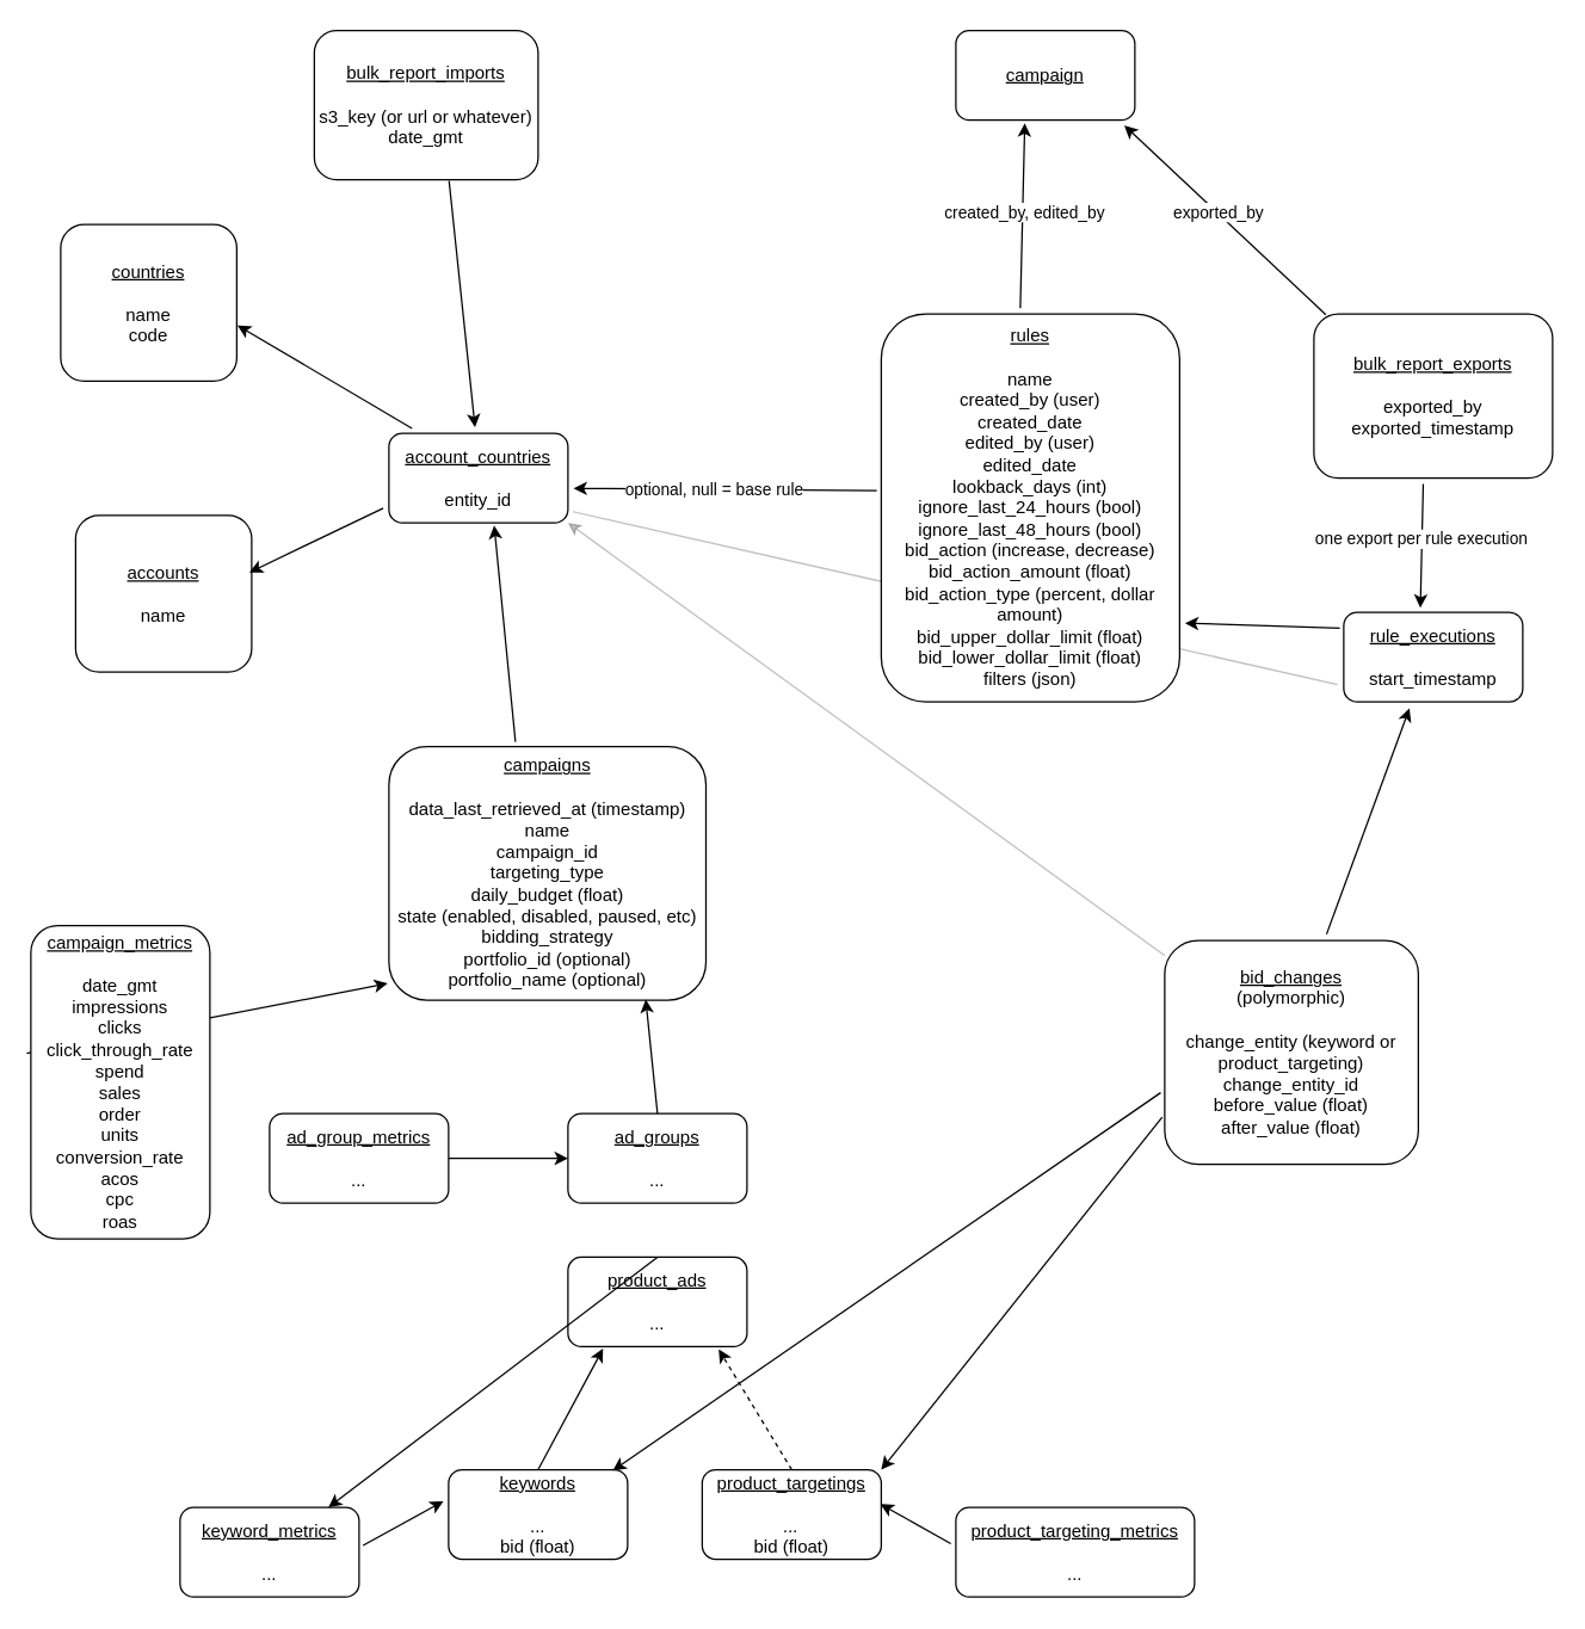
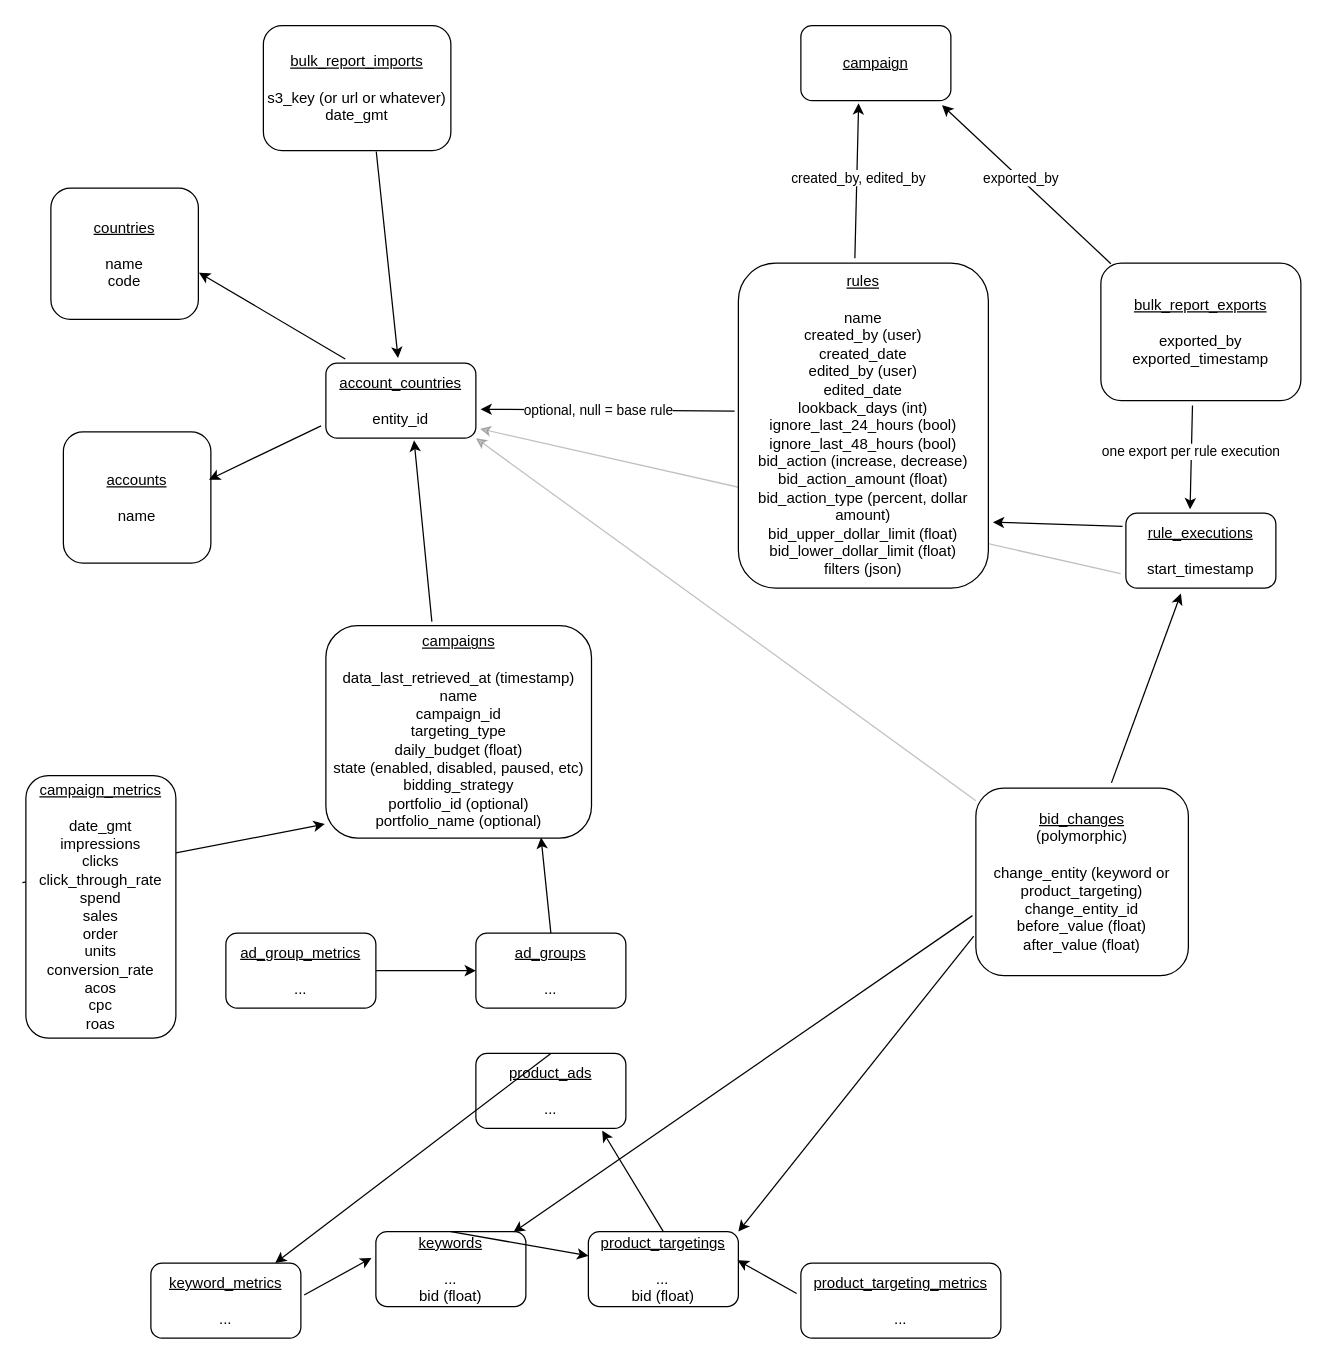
  <mxCell id="0" />
  <mxCell id="1" parent="0" />
- <mxCell id="2" value="" style="endArrow=none;html=1;rounded=0;exitX=-0.035;exitY=0.807;exitDx=0;exitDy=0;exitPerimeter=0;entryX=1.027;entryY=0.875;entryDx=0;entryDy=0;strokeWidth=1;entryPerimeter=0;opacity=25;" edge="1" parent="1" source="39" target="3"><mxGeometry width="50" height="50" relative="1" as="geometry"><mxPoint x="870" y="595" as="sourcePoint" /><mxPoint x="470" y="305" as="targetPoint" /></mxGeometry></mxCell>
+ <mxCell id="2" value="" style="endArrow=classic;html=1;rounded=0;exitX=-0.035;exitY=0.807;exitDx=0;exitDy=0;exitPerimeter=0;entryX=1.027;entryY=0.875;entryDx=0;entryDy=0;strokeWidth=1;entryPerimeter=0;opacity=25;" edge="1" parent="1" source="39" target="3"><mxGeometry width="50" height="50" relative="1" as="geometry"><mxPoint x="870" y="595" as="sourcePoint" /><mxPoint x="470" y="305" as="targetPoint" /></mxGeometry></mxCell>
  <mxCell id="3" value="&lt;u&gt;account_countries&lt;br&gt;&lt;/u&gt;&lt;br&gt;entity_id" style="rounded=1;whiteSpace=wrap;html=1;" parent="1" vertex="1"><mxGeometry x="260" y="290" width="120" height="60" as="geometry" /></mxCell>
  <mxCell id="4" value="" style="endArrow=classic;html=1;rounded=0;entryX=1.031;entryY=0.615;entryDx=0;entryDy=0;entryPerimeter=0;exitX=-0.015;exitY=0.455;exitDx=0;exitDy=0;exitPerimeter=0;" parent="1" source="45" target="3" edge="1"><mxGeometry width="50" height="50" relative="1" as="geometry"><mxPoint x="460.92" y="370.38" as="sourcePoint" /><mxPoint x="342" y="335" as="targetPoint" /></mxGeometry></mxCell>
  <mxCell id="5" value="optional, null = base rule" style="edgeLabel;html=1;align=center;verticalAlign=middle;resizable=0;points=[];" vertex="1" connectable="0" parent="4"><mxGeometry x="0.086" relative="1" as="geometry"><mxPoint as="offset" /></mxGeometry></mxCell>
  <mxCell id="6" value="&lt;u&gt;countries&lt;/u&gt;&lt;br&gt;&lt;br&gt;name&lt;br&gt;code" style="rounded=1;whiteSpace=wrap;html=1;" parent="1" vertex="1"><mxGeometry x="40" y="150" width="118" height="105" as="geometry" /></mxCell>
  <mxCell id="7" value="&lt;u&gt;campaign&lt;/u&gt;" style="rounded=1;whiteSpace=wrap;html=1;" parent="1" vertex="1"><mxGeometry x="640" y="20" width="120" height="60" as="geometry" /></mxCell>
  <mxCell id="8" value="" style="endArrow=classic;html=1;rounded=0;entryX=0.385;entryY=1.035;entryDx=0;entryDy=0;exitX=0.466;exitY=-0.015;exitDx=0;exitDy=0;exitPerimeter=0;entryPerimeter=0;" parent="1" source="45" target="7" edge="1"><mxGeometry width="50" height="50" relative="1" as="geometry"><mxPoint x="752" y="465" as="sourcePoint" /><mxPoint x="752" y="395" as="targetPoint" /></mxGeometry></mxCell>
  <mxCell id="9" value="created_by, edited_by" style="edgeLabel;html=1;align=center;verticalAlign=middle;resizable=0;points=[];" parent="8" vertex="1" connectable="0"><mxGeometry x="0.046" y="-1" relative="1" as="geometry"><mxPoint as="offset" /></mxGeometry></mxCell>
  <mxCell id="10" value="&lt;u&gt;bulk_report_imports&lt;br&gt;&lt;/u&gt;&lt;br&gt;s3_key (or url or whatever)&lt;br&gt;date_gmt" style="rounded=1;whiteSpace=wrap;html=1;" parent="1" vertex="1"><mxGeometry x="210" y="20" width="150" height="100" as="geometry" /></mxCell>
  <mxCell id="11" value="&lt;u&gt;bulk_report_exports&lt;/u&gt;&lt;br&gt;&lt;br&gt;exported_by&lt;br&gt;exported_timestamp" style="rounded=1;whiteSpace=wrap;html=1;" parent="1" vertex="1"><mxGeometry x="880" y="210" width="160" height="110" as="geometry" /></mxCell>
  <mxCell id="12" value="" style="endArrow=classic;html=1;rounded=0;entryX=0.941;entryY=1.06;entryDx=0;entryDy=0;exitX=0.05;exitY=0.004;exitDx=0;exitDy=0;entryPerimeter=0;exitPerimeter=0;" parent="1" source="11" target="7" edge="1"><mxGeometry width="50" height="50" relative="1" as="geometry"><mxPoint x="920" y="70" as="sourcePoint" /><mxPoint x="792" y="25" as="targetPoint" /></mxGeometry></mxCell>
  <mxCell id="13" value="exported_by" style="edgeLabel;html=1;align=center;verticalAlign=middle;resizable=0;points=[];" parent="12" vertex="1" connectable="0"><mxGeometry x="0.074" relative="1" as="geometry"><mxPoint as="offset" /></mxGeometry></mxCell>
  <mxCell id="14" value="&lt;u&gt;bid_changes&lt;/u&gt;&lt;br&gt;(polymorphic)&lt;br&gt;&lt;br&gt;change_entity (keyword or product_targeting)&lt;br&gt;change_entity_id&lt;br&gt;before_value (float)&lt;br&gt;after_value (float)" style="whiteSpace=wrap;html=1;rounded=1;" parent="1" vertex="1"><mxGeometry x="780" y="630" width="170" height="150" as="geometry" /></mxCell>
  <mxCell id="15" value="" style="endArrow=classic;html=1;rounded=0;entryX=0.481;entryY=-0.067;entryDx=0;entryDy=0;entryPerimeter=0;exitX=0.602;exitY=1.007;exitDx=0;exitDy=0;exitPerimeter=0;" parent="1" source="10" target="3" edge="1"><mxGeometry width="50" height="50" relative="1" as="geometry"><mxPoint x="300" y="210" as="sourcePoint" /><mxPoint x="350" y="160" as="targetPoint" /></mxGeometry></mxCell>
  <mxCell id="16" value="&lt;u&gt;campaigns&lt;/u&gt;&lt;br&gt;&lt;br&gt;data_last_retrieved_at (timestamp)&lt;br&gt;name&lt;br&gt;campaign_id&lt;br&gt;targeting_type&lt;br&gt;daily_budget (float)&lt;br&gt;state (enabled, disabled, paused, etc)&lt;br&gt;bidding_strategy&lt;br&gt;portfolio_id (optional)&lt;br&gt;portfolio_name (optional)" style="rounded=1;whiteSpace=wrap;html=1;" parent="1" vertex="1"><mxGeometry x="260" y="500" width="212.5" height="170" as="geometry" /></mxCell>
  <mxCell id="17" value="" style="endArrow=classic;html=1;rounded=0;exitX=0.399;exitY=-0.019;exitDx=0;exitDy=0;exitPerimeter=0;entryX=0.588;entryY=1.03;entryDx=0;entryDy=0;entryPerimeter=0;" parent="1" source="16" target="3" edge="1"><mxGeometry width="50" height="50" relative="1" as="geometry"><mxPoint x="330" y="500" as="sourcePoint" /><mxPoint x="356" y="430" as="targetPoint" /></mxGeometry></mxCell>
  <mxCell id="18" value="&lt;u&gt;ad_groups&lt;/u&gt;&lt;br&gt;&lt;br&gt;..." style="rounded=1;whiteSpace=wrap;html=1;" parent="1" vertex="1"><mxGeometry x="380" y="746" width="120" height="60" as="geometry" /></mxCell>
  <mxCell id="19" value="&lt;u&gt;keywords&lt;/u&gt;&lt;br&gt;&lt;br&gt;...&lt;br&gt;bid (float)" style="rounded=1;whiteSpace=wrap;html=1;" parent="1" vertex="1"><mxGeometry x="300" y="984.75" width="120" height="60" as="geometry" /></mxCell>
  <mxCell id="20" value="&lt;u&gt;product_ads&lt;/u&gt;&lt;br&gt;&lt;br&gt;..." style="rounded=1;whiteSpace=wrap;html=1;" parent="1" vertex="1"><mxGeometry x="380" y="842.25" width="120" height="60" as="geometry" /></mxCell>
  <mxCell id="21" value="&lt;u&gt;product_targetings&lt;/u&gt;&lt;br&gt;&lt;br&gt;&lt;i&gt;...&lt;br&gt;&lt;/i&gt;bid (float)" style="rounded=1;whiteSpace=wrap;html=1;" parent="1" vertex="1"><mxGeometry x="470" y="984.75" width="120" height="60" as="geometry" /></mxCell>
  <mxCell id="22" value="" style="endArrow=classic;html=1;rounded=0;exitX=0.5;exitY=0;exitDx=0;exitDy=0;entryX=0.81;entryY=0.997;entryDx=0;entryDy=0;entryPerimeter=0;" parent="1" source="18" target="16" edge="1"><mxGeometry width="50" height="50" relative="1" as="geometry"><mxPoint x="530" y="690" as="sourcePoint" /><mxPoint x="580" y="640" as="targetPoint" /></mxGeometry></mxCell>
  <mxCell id="23" value="" style="endArrow=classic;html=1;rounded=0;exitX=0.5;exitY=0;exitDx=0;exitDy=0;" parent="1" source="20" target="30" edge="1"><mxGeometry width="50" height="50" relative="1" as="geometry"><mxPoint x="280" y="849.75" as="sourcePoint" /><mxPoint x="330" y="799.75" as="targetPoint" /></mxGeometry></mxCell>
- <mxCell id="24" value="" style="endArrow=classic;html=1;rounded=0;entryX=0.196;entryY=1.022;entryDx=0;entryDy=0;entryPerimeter=0;exitX=0.5;exitY=0;exitDx=0;exitDy=0;" parent="1" source="19" target="20" edge="1"><mxGeometry width="50" height="50" relative="1" as="geometry"><mxPoint x="220" y="981.75" as="sourcePoint" /><mxPoint x="270" y="931.75" as="targetPoint" /></mxGeometry></mxCell>
- <mxCell id="25" value="" style="endArrow=classic;html=1;rounded=0;entryX=0.842;entryY=1.03;entryDx=0;entryDy=0;entryPerimeter=0;exitX=0.5;exitY=0;exitDx=0;exitDy=0;dashed=1;" parent="1" source="21" target="20" edge="1"><mxGeometry width="50" height="50" relative="1" as="geometry"><mxPoint x="470" y="981.75" as="sourcePoint" /><mxPoint x="520" y="931.75" as="targetPoint" /></mxGeometry></mxCell>
+ <mxCell id="24" value="" style="endArrow=classic;html=1;rounded=0;exitX=0.5;exitY=0;exitDx=0;exitDy=0;" parent="1" source="19" target="21" edge="1"><mxGeometry width="50" height="50" relative="1" as="geometry"><mxPoint x="220" y="981.75" as="sourcePoint" /><mxPoint x="270" y="931.75" as="targetPoint" /></mxGeometry></mxCell>
+ <mxCell id="25" value="" style="endArrow=classic;html=1;rounded=0;entryX=0.842;entryY=1.03;entryDx=0;entryDy=0;entryPerimeter=0;exitX=0.5;exitY=0;exitDx=0;exitDy=0;" parent="1" source="21" target="20" edge="1"><mxGeometry width="50" height="50" relative="1" as="geometry"><mxPoint x="470" y="981.75" as="sourcePoint" /><mxPoint x="520" y="931.75" as="targetPoint" /></mxGeometry></mxCell>
  <mxCell id="26" value="" style="endArrow=classic;html=1;rounded=0;exitX=-0.023;exitY=0.408;exitDx=0;exitDy=0;exitPerimeter=0;entryX=-0.004;entryY=0.934;entryDx=0;entryDy=0;entryPerimeter=0;" parent="1" source="29" target="16" edge="1"><mxGeometry width="50" height="50" relative="1" as="geometry"><mxPoint x="780" y="622" as="sourcePoint" /><mxPoint x="830" y="572" as="targetPoint" /></mxGeometry></mxCell>
  <mxCell id="27" value="&lt;u&gt;ad_group_metrics&lt;/u&gt;&lt;br&gt;&lt;br&gt;..." style="rounded=1;whiteSpace=wrap;html=1;" parent="1" vertex="1"><mxGeometry x="180" y="746" width="120" height="60" as="geometry" /></mxCell>
  <mxCell id="28" value="&lt;u&gt;product_targeting_metrics&lt;/u&gt;&lt;br&gt;&lt;br&gt;..." style="rounded=1;whiteSpace=wrap;html=1;" parent="1" vertex="1"><mxGeometry x="640" y="1010" width="160" height="60" as="geometry" /></mxCell>
  <mxCell id="29" value="&lt;u&gt;campaign_metrics&lt;/u&gt;&lt;br&gt;&lt;br&gt;date_gmt&lt;br&gt;impressions&lt;br&gt;clicks&lt;br&gt;click_through_rate&lt;br&gt;spend&lt;br&gt;sales&lt;br&gt;order&lt;br&gt;units&lt;br&gt;conversion_rate&lt;br&gt;acos&lt;br&gt;cpc&lt;br&gt;roas" style="rounded=1;whiteSpace=wrap;html=1;" parent="1" vertex="1"><mxGeometry x="20" y="620" width="120" height="210" as="geometry" /></mxCell>
  <mxCell id="30" value="&lt;u&gt;keyword_metrics&lt;/u&gt;&lt;br&gt;&lt;br&gt;..." style="rounded=1;whiteSpace=wrap;html=1;" parent="1" vertex="1"><mxGeometry x="120" y="1010" width="120" height="60" as="geometry" /></mxCell>
  <mxCell id="31" value="" style="endArrow=classic;html=1;rounded=0;exitX=1;exitY=0.5;exitDx=0;exitDy=0;entryX=0;entryY=0.5;entryDx=0;entryDy=0;" parent="1" source="27" target="18" edge="1"><mxGeometry width="50" height="50" relative="1" as="geometry"><mxPoint x="540" y="770" as="sourcePoint" /><mxPoint x="280" y="820" as="targetPoint" /></mxGeometry></mxCell>
  <mxCell id="32" value="" style="endArrow=classic;html=1;rounded=0;exitX=1.022;exitY=0.426;exitDx=0;exitDy=0;exitPerimeter=0;entryX=-0.029;entryY=0.351;entryDx=0;entryDy=0;entryPerimeter=0;" parent="1" source="30" target="19" edge="1"><mxGeometry width="50" height="50" relative="1" as="geometry"><mxPoint x="120" y="920" as="sourcePoint" /><mxPoint x="170" y="870" as="targetPoint" /></mxGeometry></mxCell>
  <mxCell id="33" value="" style="endArrow=classic;html=1;rounded=0;exitX=-0.021;exitY=0.405;exitDx=0;exitDy=0;exitPerimeter=0;entryX=0.995;entryY=0.383;entryDx=0;entryDy=0;entryPerimeter=0;" parent="1" source="28" target="21" edge="1"><mxGeometry width="50" height="50" relative="1" as="geometry"><mxPoint x="130" y="930" as="sourcePoint" /><mxPoint x="180" y="880" as="targetPoint" /></mxGeometry></mxCell>
  <mxCell id="34" value="&lt;u&gt;accounts&lt;/u&gt;&lt;br&gt;&lt;br&gt;name" style="rounded=1;whiteSpace=wrap;html=1;" parent="1" vertex="1"><mxGeometry x="50" y="345" width="118" height="105" as="geometry" /></mxCell>
  <mxCell id="35" value="" style="endArrow=classic;html=1;rounded=0;exitX=0.129;exitY=-0.056;exitDx=0;exitDy=0;exitPerimeter=0;entryX=1.004;entryY=0.644;entryDx=0;entryDy=0;entryPerimeter=0;" parent="1" source="3" target="6" edge="1"><mxGeometry width="50" height="50" relative="1" as="geometry"><mxPoint x="210" y="260" as="sourcePoint" /><mxPoint x="260" y="210" as="targetPoint" /></mxGeometry></mxCell>
  <mxCell id="36" value="" style="endArrow=classic;html=1;rounded=0;entryX=0.987;entryY=0.364;entryDx=0;entryDy=0;entryPerimeter=0;exitX=-0.032;exitY=0.836;exitDx=0;exitDy=0;exitPerimeter=0;" parent="1" source="3" target="34" edge="1"><mxGeometry width="50" height="50" relative="1" as="geometry"><mxPoint x="190" y="430" as="sourcePoint" /><mxPoint x="240" y="380" as="targetPoint" /></mxGeometry></mxCell>
  <mxCell id="37" value="" style="endArrow=classic;html=1;rounded=0;exitX=-0.01;exitY=0.789;exitDx=0;exitDy=0;entryX=1;entryY=0;entryDx=0;entryDy=0;exitPerimeter=0;" parent="1" source="14" target="21" edge="1"><mxGeometry width="50" height="50" relative="1" as="geometry"><mxPoint x="630" y="810" as="sourcePoint" /><mxPoint x="620" y="850" as="targetPoint" /></mxGeometry></mxCell>
  <mxCell id="38" value="" style="endArrow=classic;html=1;rounded=0;exitX=-0.016;exitY=0.68;exitDx=0;exitDy=0;exitPerimeter=0;entryX=0.917;entryY=0.01;entryDx=0;entryDy=0;entryPerimeter=0;" parent="1" source="14" target="19" edge="1"><mxGeometry width="50" height="50" relative="1" as="geometry"><mxPoint x="610" y="820" as="sourcePoint" /><mxPoint x="660" y="770" as="targetPoint" /></mxGeometry></mxCell>
  <mxCell id="39" value="&lt;u&gt;rule_executions&lt;/u&gt;&lt;br&gt;&lt;br&gt;start_timestamp" style="rounded=1;whiteSpace=wrap;html=1;" vertex="1" parent="1"><mxGeometry x="900" y="410" width="120" height="60" as="geometry" /></mxCell>
  <mxCell id="40" value="" style="endArrow=classic;html=1;rounded=0;entryX=1.018;entryY=0.797;entryDx=0;entryDy=0;entryPerimeter=0;exitX=-0.022;exitY=0.177;exitDx=0;exitDy=0;exitPerimeter=0;" edge="1" parent="1" source="39" target="45"><mxGeometry width="50" height="50" relative="1" as="geometry"><mxPoint x="990" y="580" as="sourcePoint" /><mxPoint x="1040" y="530" as="targetPoint" /></mxGeometry></mxCell>
  <mxCell id="41" value="" style="endArrow=classic;html=1;rounded=0;exitX=0.638;exitY=-0.028;exitDx=0;exitDy=0;exitPerimeter=0;entryX=0.367;entryY=1.072;entryDx=0;entryDy=0;entryPerimeter=0;" edge="1" parent="1" source="14" target="39"><mxGeometry width="50" height="50" relative="1" as="geometry"><mxPoint x="890" y="600" as="sourcePoint" /><mxPoint x="940" y="550" as="targetPoint" /></mxGeometry></mxCell>
  <mxCell id="42" value="" style="endArrow=classic;html=1;rounded=0;exitX=0.458;exitY=1.036;exitDx=0;exitDy=0;exitPerimeter=0;entryX=0.428;entryY=-0.051;entryDx=0;entryDy=0;entryPerimeter=0;" edge="1" parent="1" source="11" target="39"><mxGeometry width="50" height="50" relative="1" as="geometry"><mxPoint x="1070" y="400" as="sourcePoint" /><mxPoint x="1120" y="350" as="targetPoint" /></mxGeometry></mxCell>
  <mxCell id="43" value="one export per rule execution" style="edgeLabel;html=1;align=center;verticalAlign=middle;resizable=0;points=[];" vertex="1" connectable="0" parent="42"><mxGeometry x="-0.12" y="-1" relative="1" as="geometry"><mxPoint as="offset" /></mxGeometry></mxCell>
  <mxCell id="44" value="" style="endArrow=classic;html=1;rounded=0;exitX=0;exitY=0.067;exitDx=0;exitDy=0;exitPerimeter=0;entryX=1;entryY=1;entryDx=0;entryDy=0;strokeWidth=1;opacity=25;" edge="1" parent="1" source="14" target="3"><mxGeometry width="50" height="50" relative="1" as="geometry"><mxPoint x="600" y="610" as="sourcePoint" /><mxPoint x="650" y="560" as="targetPoint" /></mxGeometry></mxCell>
  <mxCell id="45" value="&lt;u&gt;rules&lt;/u&gt;&lt;br&gt;&lt;br&gt;name&lt;br&gt;created_by (user)&lt;br&gt;created_date&lt;br&gt;edited_by (user)&lt;br&gt;edited_date&lt;br&gt;lookback_days (int)&lt;br&gt;ignore_last_24_hours (bool)&lt;br&gt;ignore_last_48_hours (bool)&lt;br&gt;bid_action (increase, decrease)&lt;br&gt;bid_action_amount (float)&lt;br&gt;bid_action_type (percent, dollar amount)&lt;br&gt;bid_upper_dollar_limit (float)&lt;br&gt;bid_lower_dollar_limit (float)&lt;br&gt;filters (json)" style="rounded=1;whiteSpace=wrap;html=1;" parent="1" vertex="1"><mxGeometry x="590" y="210" width="200" height="260" as="geometry" /></mxCell>
